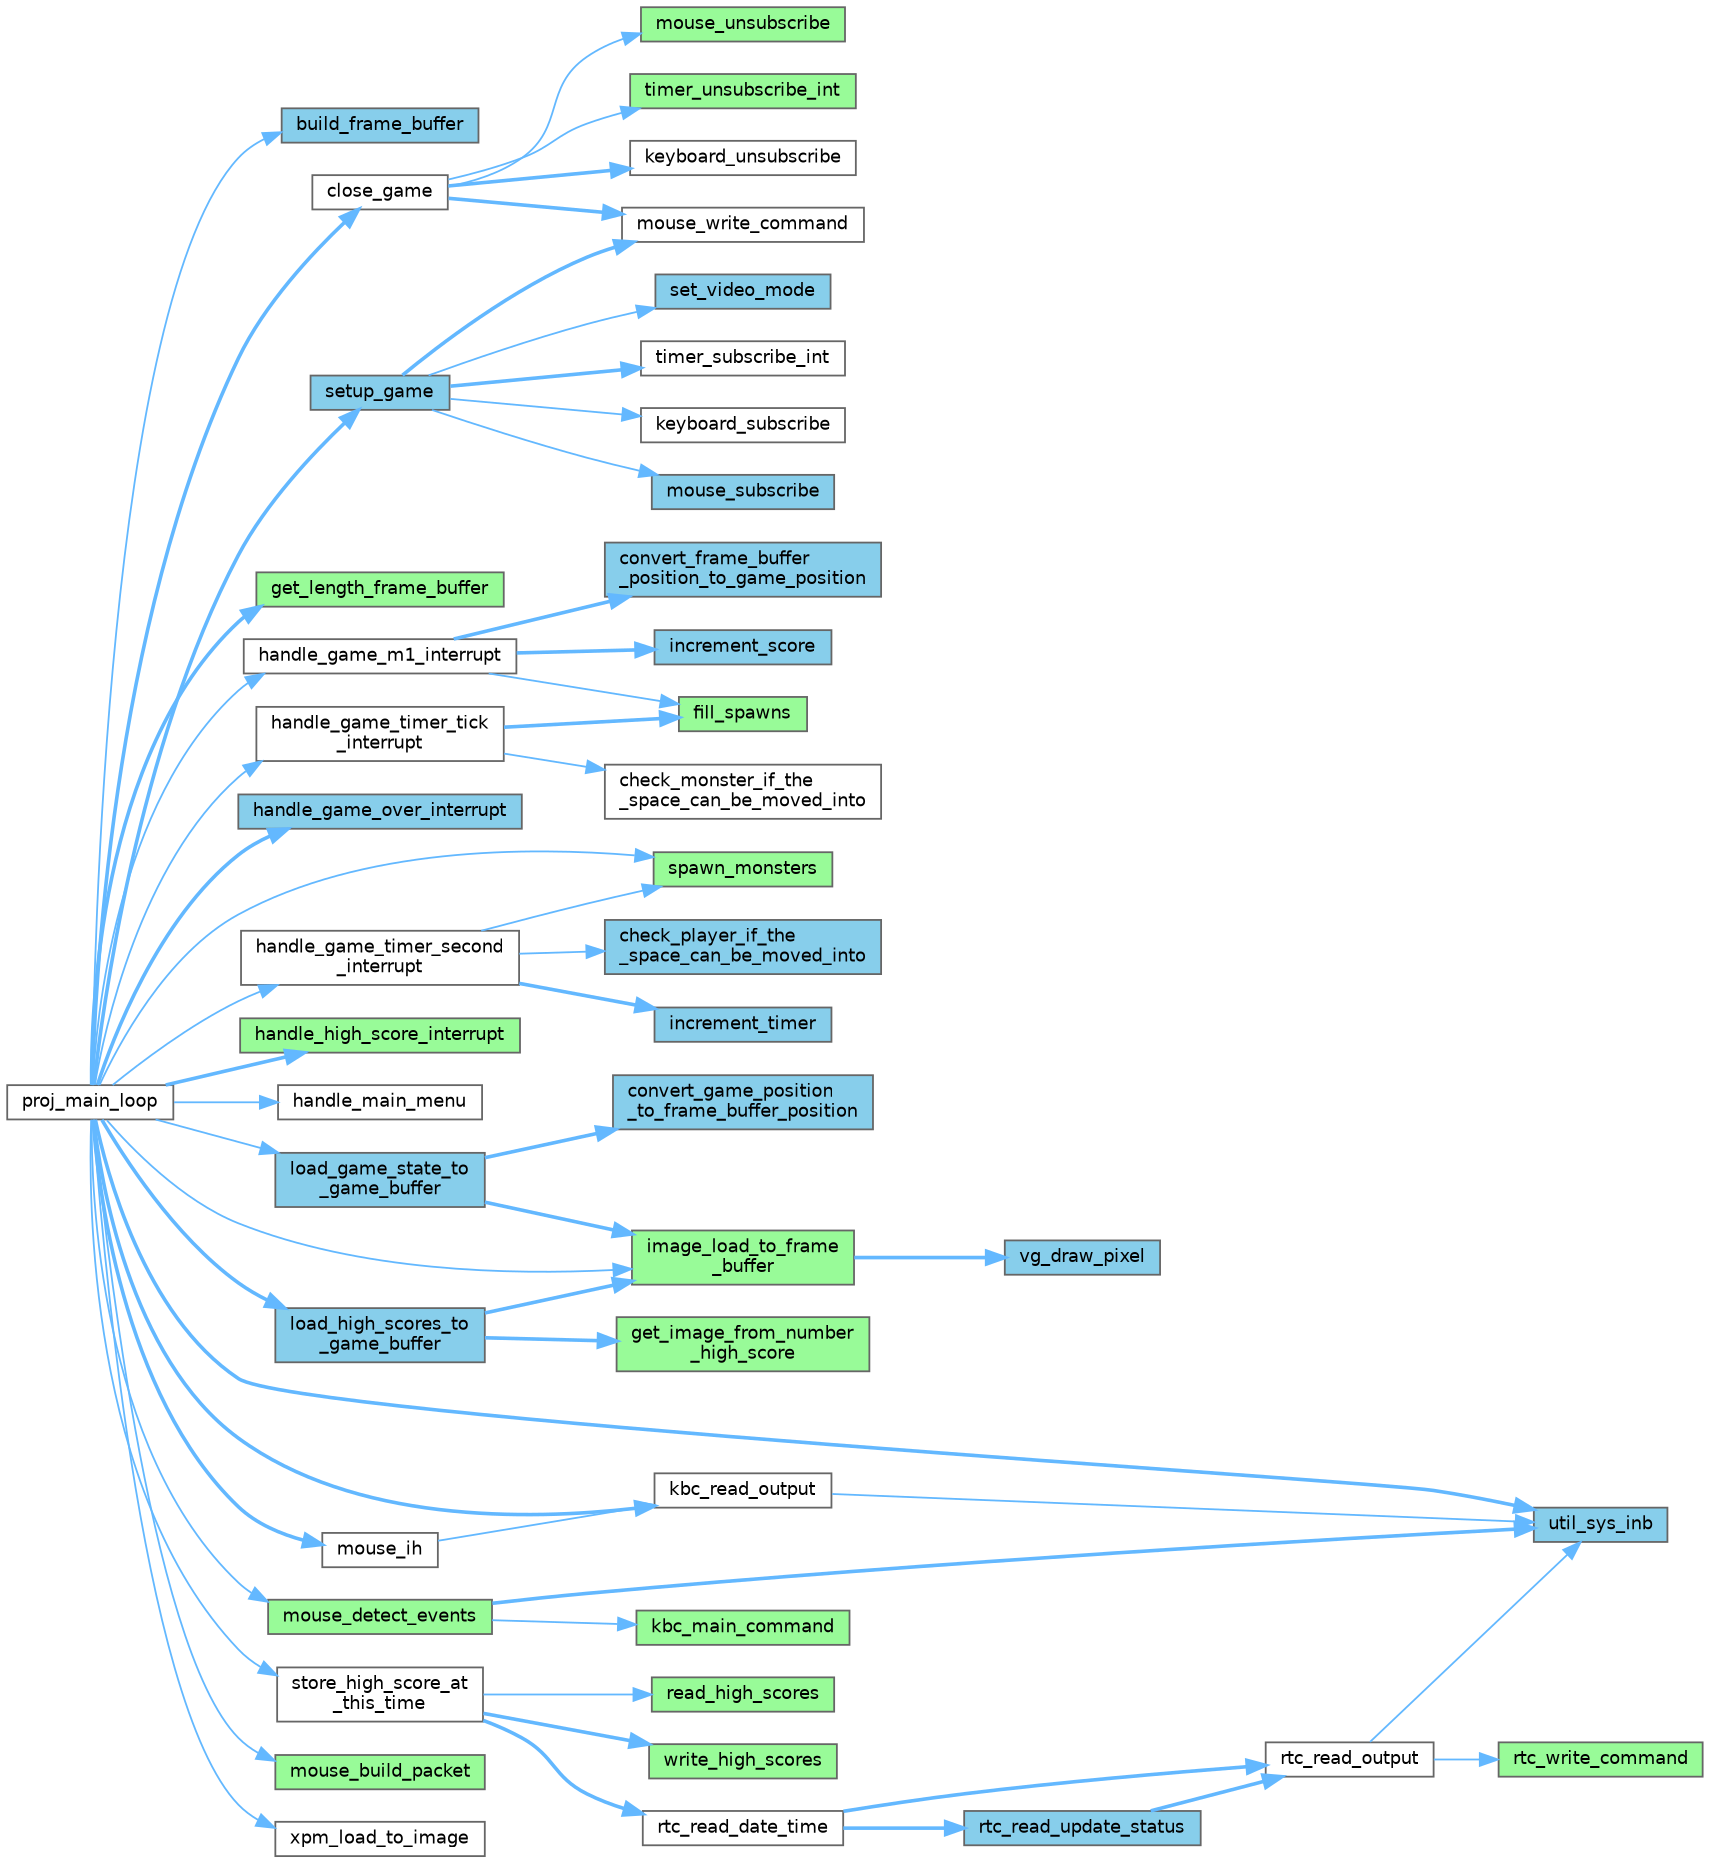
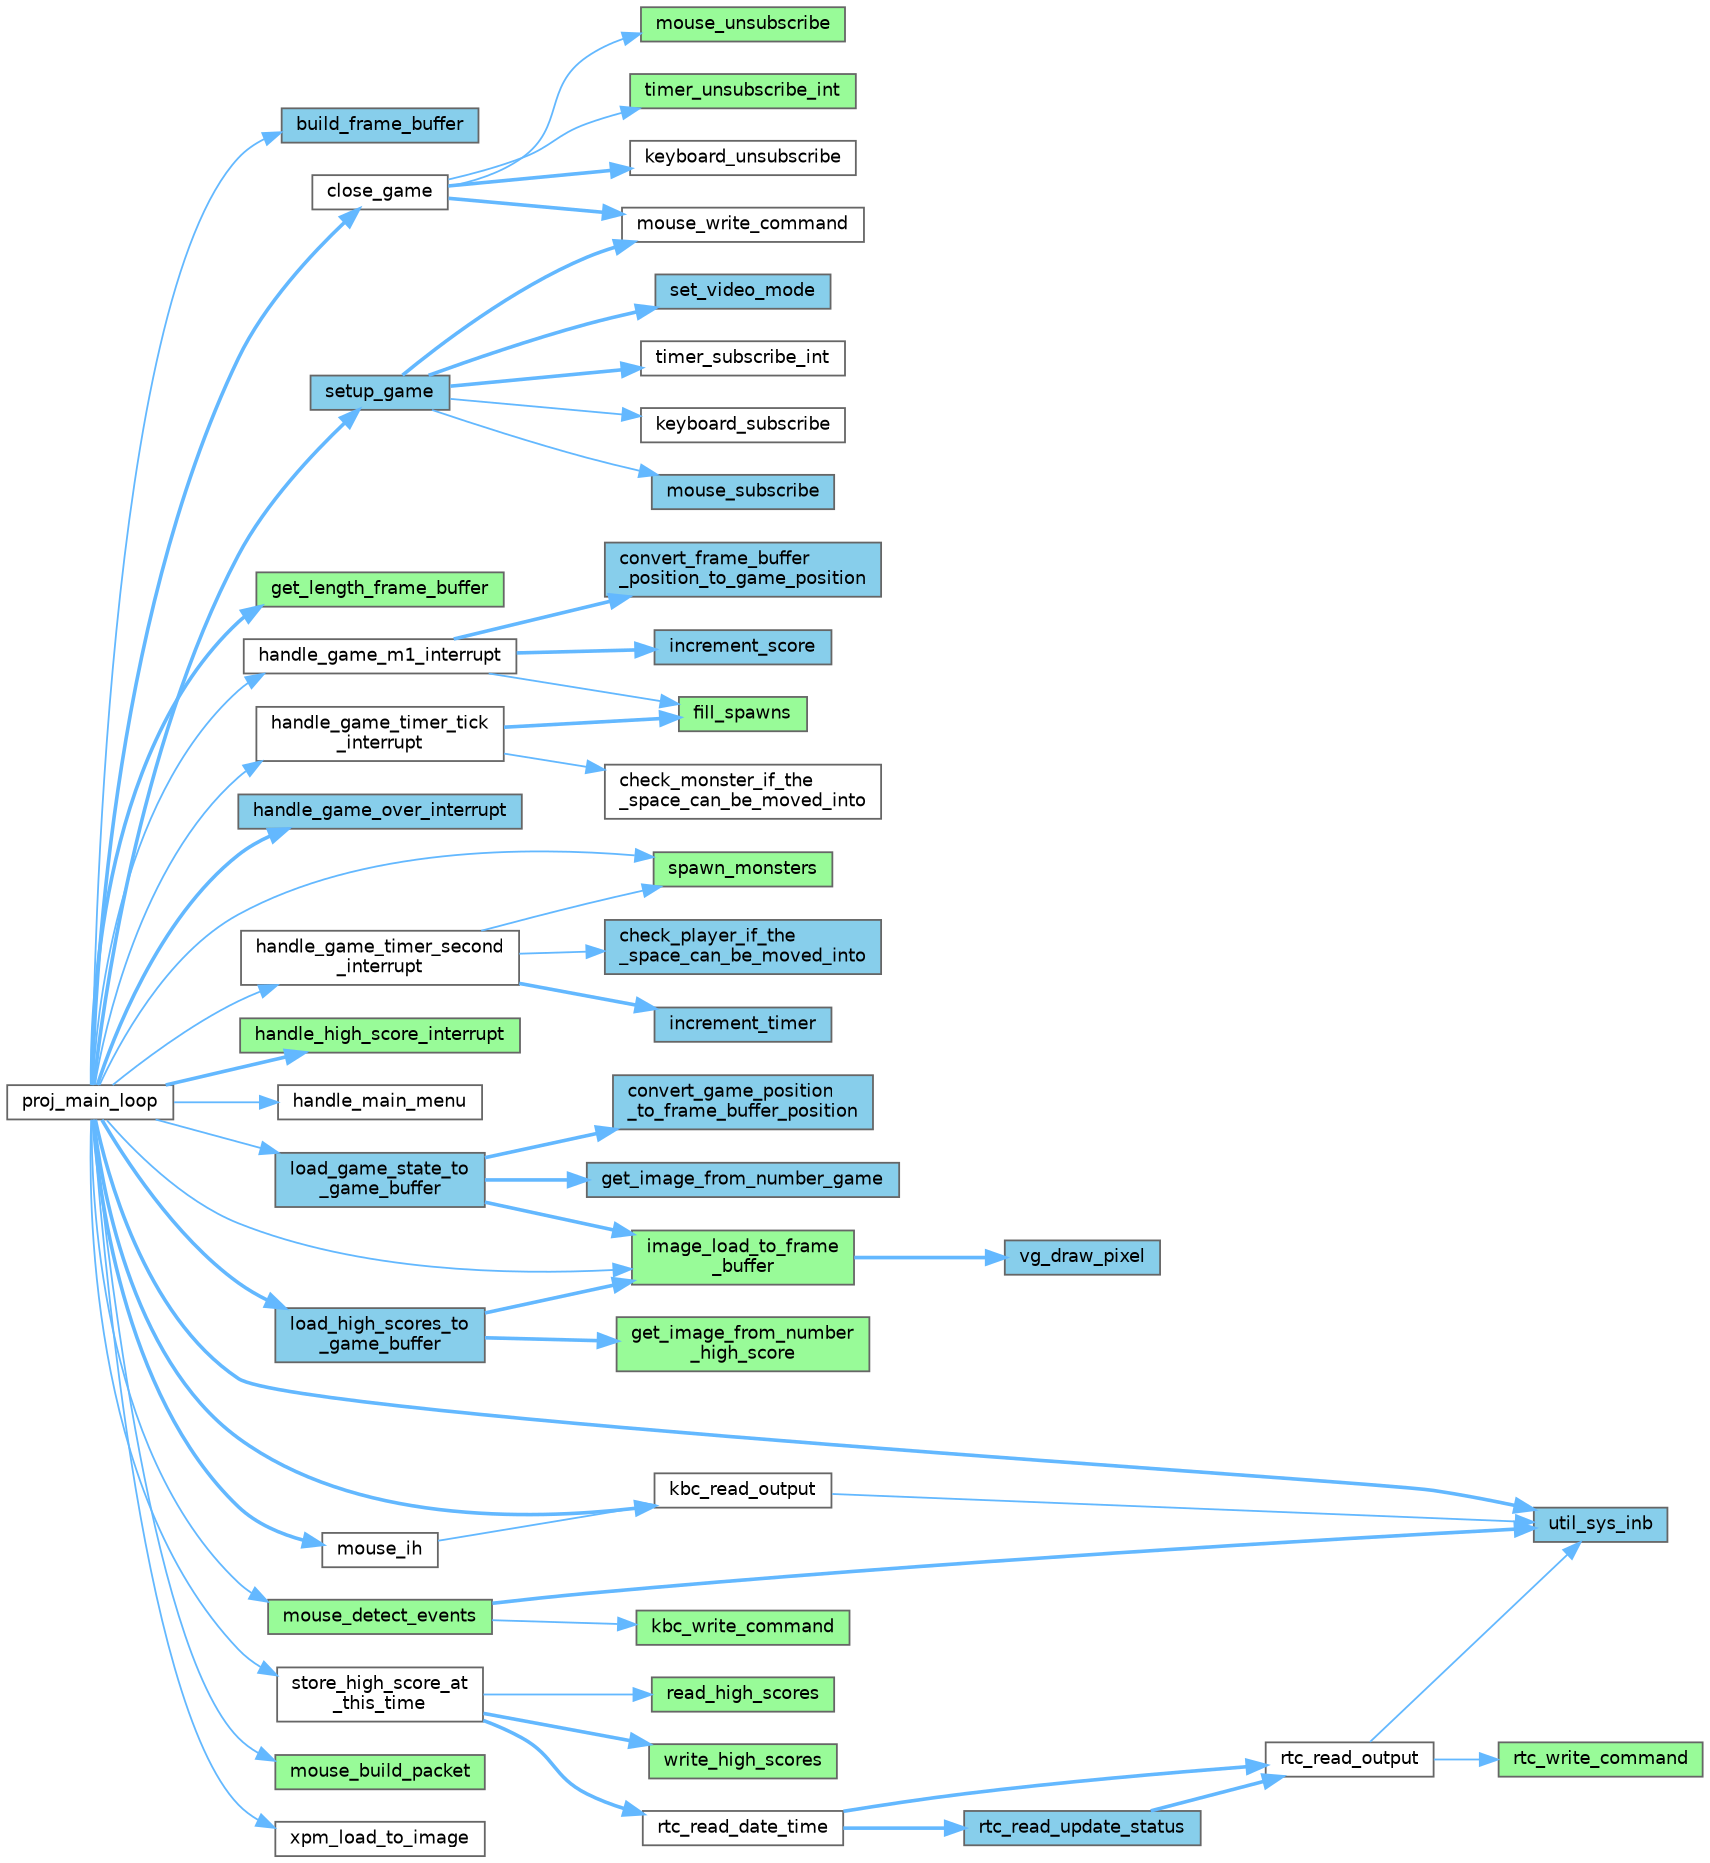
  digraph {
    rankdir=LR
    node [color=grey40 fillcolor=white fontname=Helvetica fontsize=10 shape=box style=filled]
    edge [color=steelblue1 fontname=Helvetica fontsize=10 labelfontname=Helvetica labelfontsize=10 style=bold]
    n1 [color=gray40 fontcolor=black height=0.2 label=proj_main_loop width=0.4]
    n2 [fillcolor=skyblue height=0.2 label=build_frame_buffer width=0.4]
    n3 [height=0.2 label=close_game width=0.4]
    n4 [fillcolor=palegreen height=0.2 label=get_length_frame_buffer width=0.4]
    n5 [height=0.2 label=handle_game_m1_interrupt width=0.4]
    n6 [fillcolor=skyblue height=0.2 label=handle_game_over_interrupt width=0.4]
    n7 [height=0.2 label="handle_game_timer_second\l_interrupt" width=0.4]
    n8 [fillcolor=palegreen height=0.2 label=spawn_monsters width=0.4]
    n9 [height=0.2 label="handle_game_timer_tick\l_interrupt" width=0.4]
    n10 [fillcolor=palegreen height=0.2 label=handle_high_score_interrupt width=0.4]
    n11 [height=0.2 label=handle_main_menu width=0.4]
    n12 [fillcolor=palegreen height=0.2 label="image_load_to_frame\l_buffer" width=0.4]
    n13 [height=0.2 label=kbc_read_output width=0.4]
    n14 [fillcolor=skyblue height=0.2 label=util_sys_inb width=0.4]
    n15 [fillcolor=skyblue height=0.2 label="load_game_state_to\l_game_buffer" width=0.4]
    n16 [fillcolor=skyblue height=0.2 label="load_high_scores_to\l_game_buffer" width=0.4]
    n17 [fillcolor=palegreen height=0.2 label=mouse_build_packet width=0.4]
    n18 [fillcolor=palegreen height=0.2 label=mouse_detect_events width=0.4]
    n19 [height=0.2 label=mouse_ih width=0.4]
    n20 [fillcolor=skyblue height=0.2 label=setup_game width=0.4]
    n21 [height=0.2 label="store_high_score_at\l_this_time" width=0.4]
    n22 [height=0.2 label=xpm_load_to_image width=0.4]
    n23 [height=0.2 label=keyboard_unsubscribe width=0.4]
    n24 [fillcolor=palegreen height=0.2 label=mouse_unsubscribe width=0.4]
    n25 [height=0.2 label=mouse_write_command width=0.4]
    n26 [fillcolor=palegreen height=0.2 label=timer_unsubscribe_int width=0.4]
    n27 [fillcolor=skyblue height=0.2 label="convert_frame_buffer\l_position_to_game_position" width=0.4]
    n28 [fillcolor=palegreen height=0.2 label=fill_spawns width=0.4]
    n29 [fillcolor=skyblue height=0.2 label=increment_score width=0.4]
    n30 [fillcolor=skyblue height=0.2 label="check_player_if_the\l_space_can_be_moved_into" width=0.4]
    n31 [fillcolor=skyblue height=0.2 label=increment_timer width=0.4]
    n32 [height=0.2 label="check_monster_if_the\l_space_can_be_moved_into" width=0.4]
    n33 [fillcolor=skyblue height=0.2 label=vg_draw_pixel width=0.4]
    n34 [fillcolor=skyblue height=0.2 label="convert_game_position\l_to_frame_buffer_position" width=0.4]
+   n35 [fillcolor=skyblue height=0.2 label=get_image_from_number_game width=0.4]
    n36 [fillcolor=palegreen height=0.2 label="get_image_from_number\l_high_score" width=0.4]
-   n37 [fillcolor=palegreen height=0.2 label=kbc_main_command width=0.4]
+   n37 [fillcolor=palegreen height=0.2 label=kbc_write_command width=0.4]
    n38 [height=0.2 label=keyboard_subscribe width=0.4]
    n39 [fillcolor=skyblue height=0.2 label=mouse_subscribe width=0.4]
    n40 [fillcolor=skyblue height=0.2 label=set_video_mode width=0.4]
    n41 [height=0.2 label=timer_subscribe_int width=0.4]
    n42 [fillcolor=palegreen height=0.2 label=read_high_scores width=0.4]
    n43 [height=0.2 label=rtc_read_date_time width=0.4]
    n44 [fillcolor=palegreen height=0.2 label=write_high_scores width=0.4]
    n45 [height=0.2 label=rtc_read_output width=0.4]
    n46 [fillcolor=skyblue height=0.2 label=rtc_read_update_status width=0.4]
    n47 [fillcolor=palegreen height=0.2 label=rtc_write_command width=0.4]
    n1 -> n2 [style=solid]
    n1 -> n3
    n1 -> n4
    n1 -> n5 [style=solid]
    n1 -> n6
    n1 -> n7 [style=solid]
    n1 -> n8 [style=solid]
    n1 -> n9 [style=solid]
    n1 -> n10
    n1 -> n11 [style=solid]
    n1 -> n12 [style=solid]
    n1 -> n13
    n1 -> n14
    n1 -> n15 [style=solid]
    n1 -> n16
    n1 -> n17 [style=solid]
    n1 -> n18 [style=solid]
    n1 -> n19
    n1 -> n20
    n1 -> n21 [style=solid]
    n1 -> n22 [style=solid]
    n3 -> n23
    n3 -> n24 [style=solid]
    n3 -> n25
    n3 -> n26 [style=solid]
    n5 -> n27
    n5 -> n28 [style=solid]
    n5 -> n29
    n7 -> n8 [style=solid]
    n7 -> n30 [style=solid]
    n7 -> n31
    n9 -> n28
    n9 -> n32 [style=solid]
    n12 -> n33
    n13 -> n14 [style=solid]
    n15 -> n12
    n15 -> n34
+   n15 -> n35
    n16 -> n12
    n16 -> n36
    n18 -> n14
    n18 -> n37 [style=solid]
    n19 -> n13 [style=solid]
    n20 -> n25
    n20 -> n38 [style=solid]
    n20 -> n39 [style=solid]
-   n20 -> n40 [style=solid]
+   n20 -> n40
    n20 -> n41
    n21 -> n42 [style=solid]
    n21 -> n43
    n21 -> n44
    n43 -> n45
    n43 -> n46
    n45 -> n14 [style=solid]
    n45 -> n47 [style=solid]
    n46 -> n45
  }
